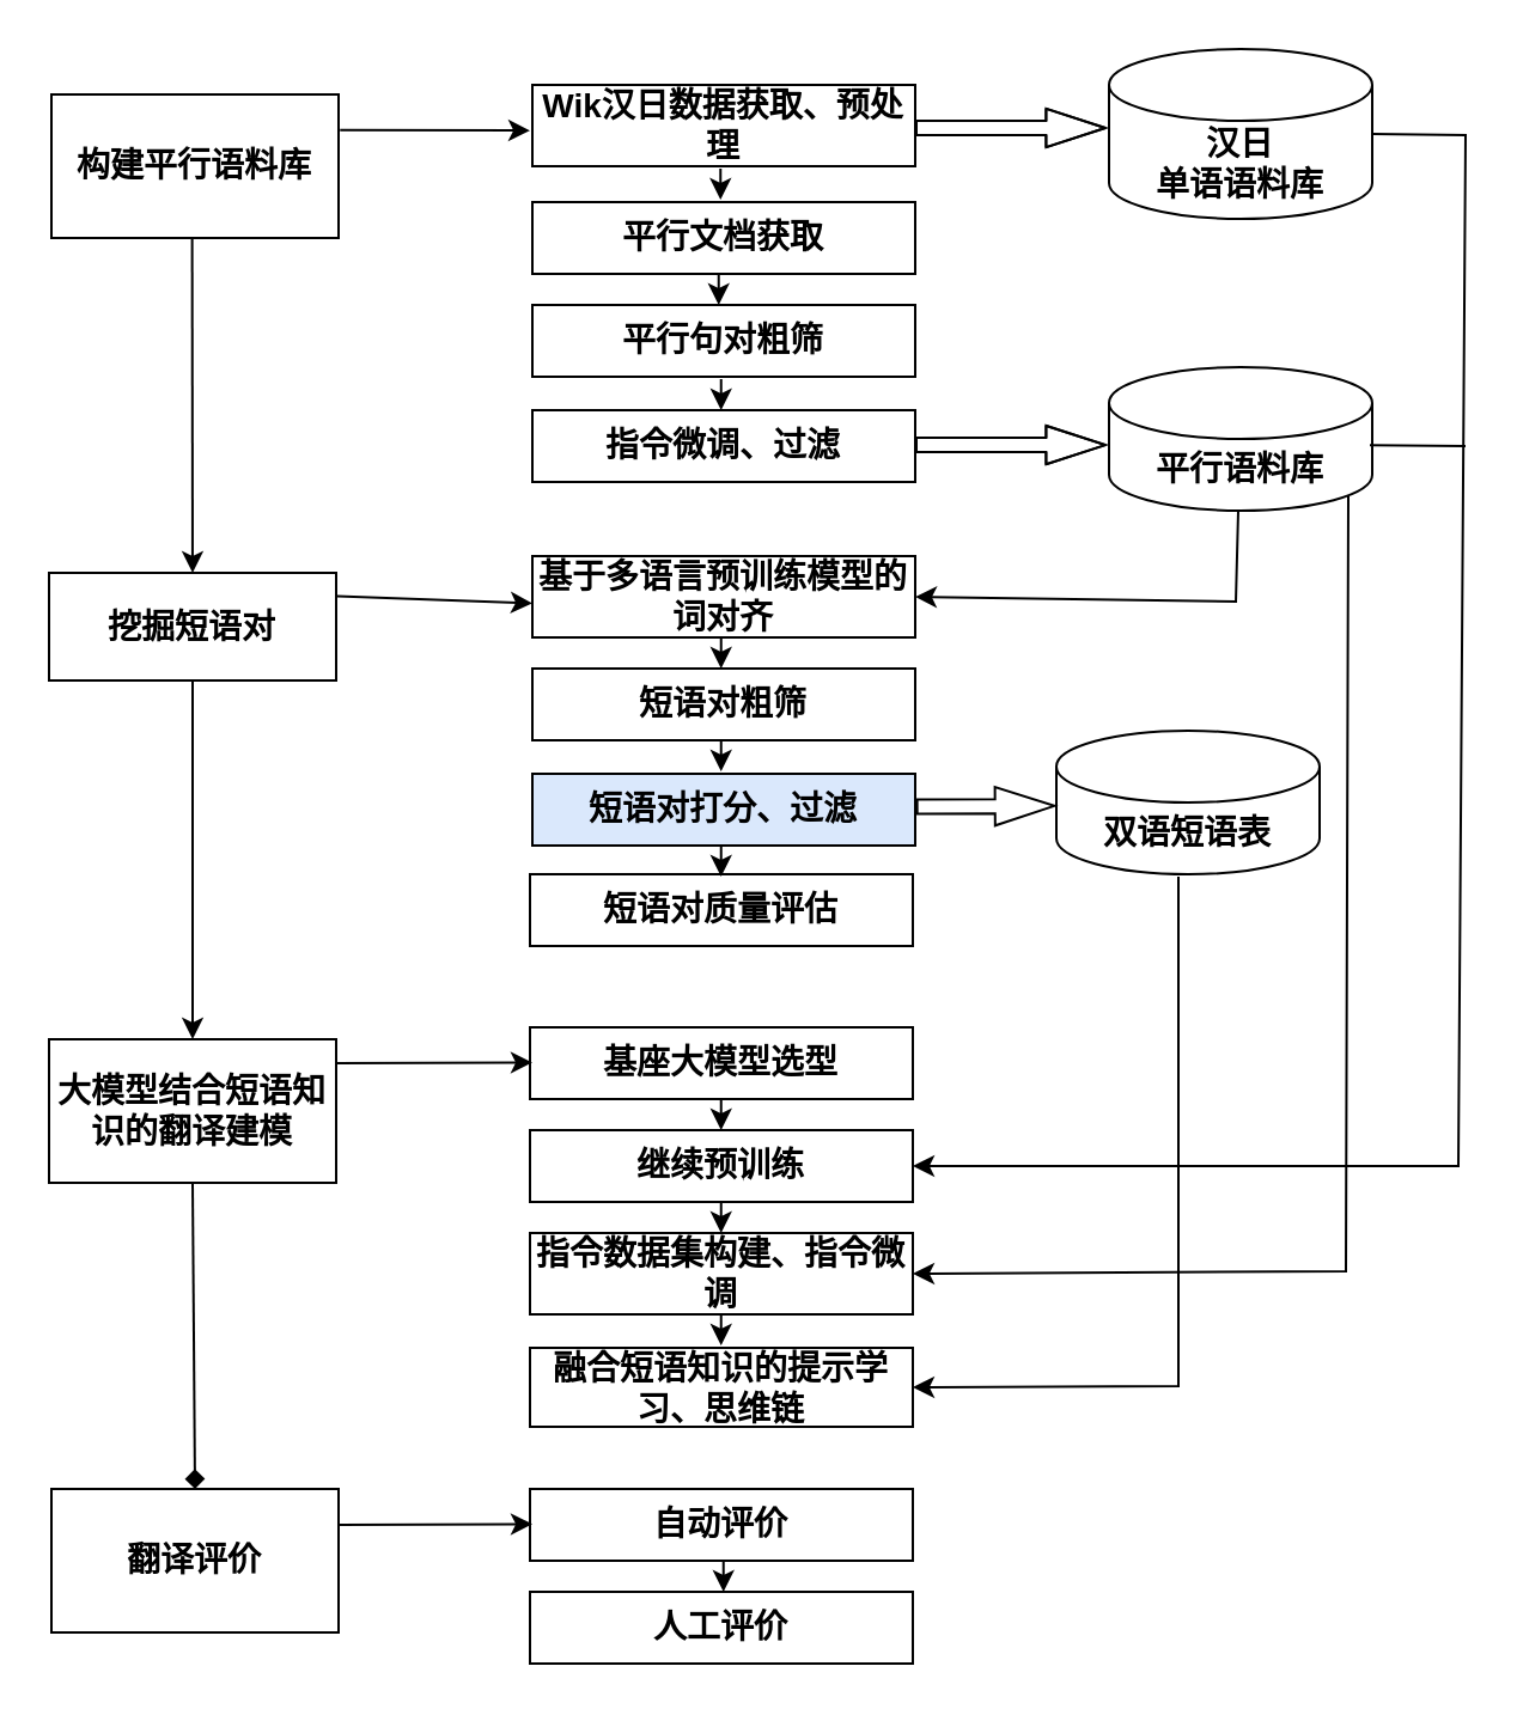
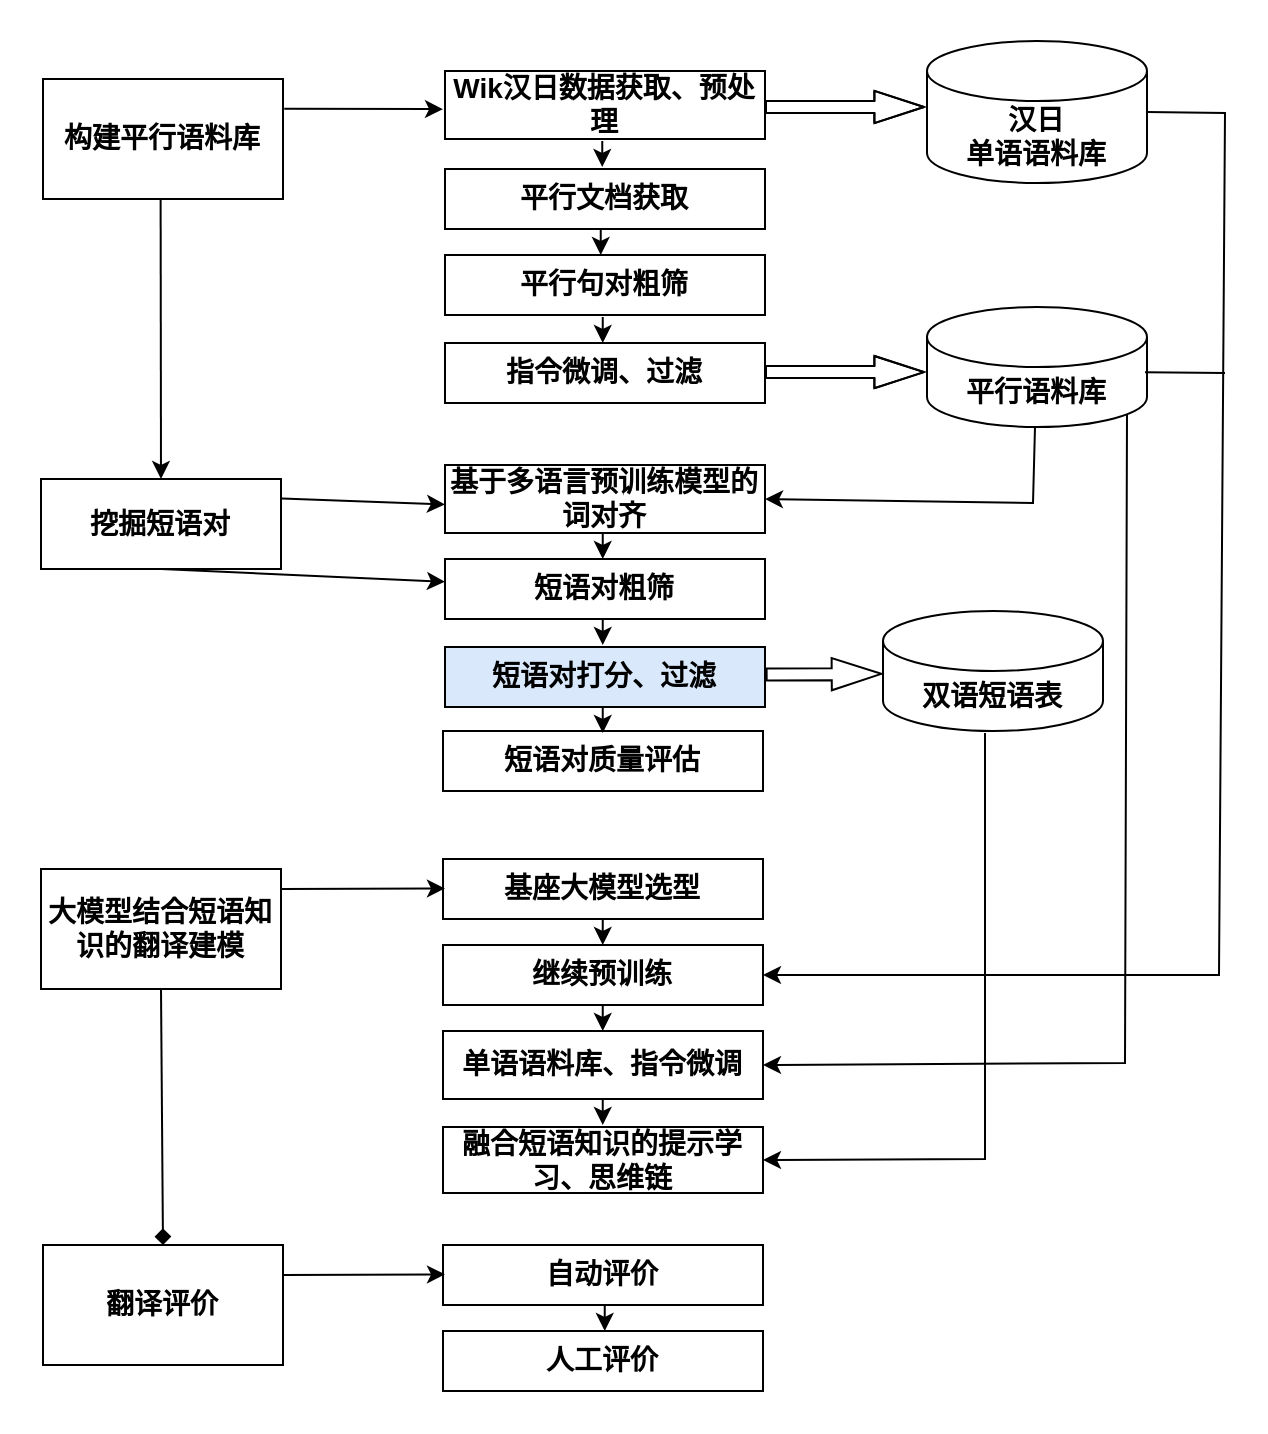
  <mxCell id="0" />
  <mxCell id="1" parent="0" />
  <mxCell id="2" value="&lt;font style=&quot;font-size: 14px;&quot;&gt;&lt;b&gt;平行文档获取&lt;/b&gt;&lt;/font&gt;" style="rounded=0;whiteSpace=wrap;html=1;" parent="1" vertex="1"><mxGeometry x="222" y="84" width="160" height="30" as="geometry" /></mxCell>
  <mxCell id="3" value="&lt;font style=&quot;font-size: 14px;&quot;&gt;&lt;b&gt;挖掘短语对&lt;/b&gt;&lt;/font&gt;" style="rounded=0;whiteSpace=wrap;html=1;" parent="1" vertex="1"><mxGeometry x="20" y="239" width="120" height="45" as="geometry" /></mxCell>
  <mxCell id="4" value="&lt;font style=&quot;font-size: 14px;&quot;&gt;&lt;b&gt;大模型结合短语知识的翻译建模&lt;/b&gt;&lt;/font&gt;" style="rounded=0;whiteSpace=wrap;html=1;" parent="1" vertex="1"><mxGeometry x="20" y="434" width="120" height="60" as="geometry" /></mxCell>
  <mxCell id="5" value="&lt;font style=&quot;font-size: 14px;&quot;&gt;&lt;b&gt;构建平行语料库&lt;/b&gt;&lt;/font&gt;" style="rounded=0;whiteSpace=wrap;html=1;" parent="1" vertex="1"><mxGeometry x="21" y="39" width="120" height="60" as="geometry" /></mxCell>
  <mxCell id="6" value="&lt;font style=&quot;font-size: 14px;&quot;&gt;&lt;b&gt;平行句对粗筛&lt;/b&gt;&lt;/font&gt;" style="rounded=0;whiteSpace=wrap;html=1;" parent="1" vertex="1"><mxGeometry x="222" y="127" width="160" height="30" as="geometry" /></mxCell>
  <mxCell id="7" value="&lt;font style=&quot;font-size: 14px;&quot;&gt;&lt;b&gt;指令微调、过滤&lt;/b&gt;&lt;/font&gt;" style="rounded=0;whiteSpace=wrap;html=1;" parent="1" vertex="1"><mxGeometry x="222" y="171" width="160" height="30" as="geometry" /></mxCell>
  <mxCell id="8" value="&lt;font style=&quot;font-size: 14px;&quot;&gt;&lt;b&gt;平行语料库&lt;/b&gt;&lt;/font&gt;" style="shape=cylinder3;whiteSpace=wrap;html=1;boundedLbl=1;backgroundOutline=1;size=15;" parent="1" vertex="1"><mxGeometry x="463" y="153" width="110" height="60" as="geometry" /></mxCell>
  <mxCell id="9" value="&lt;font style=&quot;font-size: 14px;&quot;&gt;&lt;b&gt;Wik汉日数据获取、预处理&lt;/b&gt;&lt;/font&gt;" style="rounded=0;whiteSpace=wrap;html=1;" parent="1" vertex="1"><mxGeometry x="222" y="35" width="160" height="34" as="geometry" /></mxCell>
  <mxCell id="10" value="&lt;font style=&quot;font-size: 14px;&quot;&gt;&lt;b style=&quot;&quot;&gt;汉日&lt;/b&gt;&lt;/font&gt;&lt;div style=&quot;font-size: 14px;&quot;&gt;&lt;b style=&quot;&quot;&gt;&lt;font style=&quot;font-size: 14px;&quot;&gt;单语语料库&lt;/font&gt;&lt;/b&gt;&lt;/div&gt;" style="shape=cylinder3;whiteSpace=wrap;html=1;boundedLbl=1;backgroundOutline=1;size=15;" parent="1" vertex="1"><mxGeometry x="463" y="20" width="110" height="71" as="geometry" /></mxCell>
  <mxCell id="11" value="" style="shape=flexArrow;endArrow=classic;html=1;rounded=0;width=6;endWidth=9.091;endSize=7.936;" parent="1" edge="1"><mxGeometry width="50" height="50" relative="1" as="geometry"><mxPoint x="382" y="53" as="sourcePoint" /><mxPoint x="462" y="53" as="targetPoint" /><Array as="points"><mxPoint x="422" y="53" /></Array></mxGeometry></mxCell>
  <mxCell id="12" value="" style="shape=flexArrow;endArrow=classic;html=1;rounded=0;width=6;endWidth=9.091;endSize=7.936;" parent="1" edge="1"><mxGeometry width="50" height="50" relative="1" as="geometry"><mxPoint x="382" y="185.55" as="sourcePoint" /><mxPoint x="462" y="185.55" as="targetPoint" /><Array as="points"><mxPoint x="422" y="185.55" /></Array></mxGeometry></mxCell>
  <mxCell id="13" value="&lt;font style=&quot;font-size: 14px;&quot;&gt;&lt;b&gt;基于多语言预训练模型的词对齐&lt;/b&gt;&lt;/font&gt;" style="rounded=0;whiteSpace=wrap;html=1;" parent="1" vertex="1"><mxGeometry x="222" y="232" width="160" height="34" as="geometry" /></mxCell>
  <mxCell id="14" value="&lt;font style=&quot;font-size: 14px;&quot;&gt;&lt;b&gt;短语对粗筛&lt;/b&gt;&lt;/font&gt;" style="rounded=0;whiteSpace=wrap;html=1;" parent="1" vertex="1"><mxGeometry x="222" y="279" width="160" height="30" as="geometry" /></mxCell>
  <mxCell id="15" value="&lt;font style=&quot;font-size: 14px;&quot;&gt;&lt;b&gt;短语对打分、过滤&lt;/b&gt;&lt;/font&gt;" style="rounded=0;whiteSpace=wrap;html=1;fillColor=#dae8fc;" parent="1" vertex="1"><mxGeometry x="222" y="323" width="160" height="30" as="geometry" /></mxCell>
  <mxCell id="16" value="&lt;font style=&quot;font-size: 14px;&quot;&gt;&lt;b&gt;双语短语表&lt;/b&gt;&lt;/font&gt;" style="shape=cylinder3;whiteSpace=wrap;html=1;boundedLbl=1;backgroundOutline=1;size=15;" parent="1" vertex="1"><mxGeometry x="441" y="305" width="110" height="60" as="geometry" /></mxCell>
  <mxCell id="17" value="" style="shape=flexArrow;endArrow=classic;html=1;rounded=0;width=6;endWidth=9.091;endSize=7.936;exitX=1.002;exitY=0.46;exitDx=0;exitDy=0;exitPerimeter=0;entryX=-0.003;entryY=0.524;entryDx=0;entryDy=0;entryPerimeter=0;" parent="1" source="15" target="16" edge="1"><mxGeometry width="50" height="50" relative="1" as="geometry"><mxPoint x="382" y="339" as="sourcePoint" /><mxPoint x="444" y="337.55" as="targetPoint" /><Array as="points" /></mxGeometry></mxCell>
- <mxCell id="18" value="&lt;font style=&quot;font-size: 14px;&quot;&gt;&lt;b&gt;指令数据集构建、指令微调&lt;/b&gt;&lt;/font&gt;" style="rounded=0;whiteSpace=wrap;html=1;" parent="1" vertex="1"><mxGeometry x="221" y="515" width="160" height="34" as="geometry" /></mxCell>
+ <mxCell id="18" value="&lt;font style=&quot;font-size: 14px;&quot;&gt;&lt;b&gt;单语语料库、指令微调&lt;/b&gt;&lt;/font&gt;" style="rounded=0;whiteSpace=wrap;html=1;" parent="1" vertex="1"><mxGeometry x="221" y="515" width="160" height="34" as="geometry" /></mxCell>
  <mxCell id="19" value="&lt;font style=&quot;font-size: 14px;&quot;&gt;&lt;b&gt;融合短语知识的提示学习、思维链&lt;/b&gt;&lt;/font&gt;" style="rounded=0;whiteSpace=wrap;html=1;" parent="1" vertex="1"><mxGeometry x="221" y="563" width="160" height="33" as="geometry" /></mxCell>
  <mxCell id="20" value="&lt;font style=&quot;font-size: 14px;&quot;&gt;&lt;b&gt;基座大模型选型&lt;/b&gt;&lt;/font&gt;" style="rounded=0;whiteSpace=wrap;html=1;" parent="1" vertex="1"><mxGeometry x="221" y="429" width="160" height="30" as="geometry" /></mxCell>
  <mxCell id="21" value="&lt;font style=&quot;font-size: 14px;&quot;&gt;&lt;b&gt;继续预训练&lt;/b&gt;&lt;/font&gt;" style="rounded=0;whiteSpace=wrap;html=1;" parent="1" vertex="1"><mxGeometry x="221" y="472" width="160" height="30" as="geometry" /></mxCell>
  <mxCell id="22" value="&lt;font style=&quot;font-size: 14px;&quot;&gt;&lt;b&gt;翻译评价&lt;/b&gt;&lt;/font&gt;" style="rounded=0;whiteSpace=wrap;html=1;" parent="1" vertex="1"><mxGeometry x="21" y="622" width="120" height="60" as="geometry" /></mxCell>
  <mxCell id="23" value="&lt;font style=&quot;font-size: 14px;&quot;&gt;&lt;b&gt;短语对质量评估&lt;/b&gt;&lt;/font&gt;" style="rounded=0;whiteSpace=wrap;html=1;" parent="1" vertex="1"><mxGeometry x="221" y="365" width="160" height="30" as="geometry" /></mxCell>
  <mxCell id="24" value="&lt;font style=&quot;font-size: 14px;&quot;&gt;&lt;b&gt;人工评价&lt;/b&gt;&lt;/font&gt;" style="rounded=0;whiteSpace=wrap;html=1;" parent="1" vertex="1"><mxGeometry x="221" y="665" width="160" height="30" as="geometry" /></mxCell>
  <mxCell id="25" value="&lt;font style=&quot;font-size: 14px;&quot;&gt;&lt;b&gt;自动评价&lt;/b&gt;&lt;/font&gt;" style="rounded=0;whiteSpace=wrap;html=1;" parent="1" vertex="1"><mxGeometry x="221" y="622" width="160" height="30" as="geometry" /></mxCell>
  <mxCell id="26" value="" style="endArrow=classic;html=1;rounded=0;entryX=-0.004;entryY=0.673;entryDx=0;entryDy=0;entryPerimeter=0;" parent="1" edge="1"><mxGeometry width="50" height="50" relative="1" as="geometry"><mxPoint x="141.64" y="53.88" as="sourcePoint" /><mxPoint x="221" y="54.07" as="targetPoint" /></mxGeometry></mxCell>
  <mxCell id="27" value="" style="endArrow=classic;html=1;rounded=0;entryX=-0.004;entryY=0.673;entryDx=0;entryDy=0;entryPerimeter=0;exitX=1.004;exitY=0.217;exitDx=0;exitDy=0;exitPerimeter=0;" parent="1" source="3" edge="1"><mxGeometry width="50" height="50" relative="1" as="geometry"><mxPoint x="142" y="252" as="sourcePoint" /><mxPoint x="222" y="251.71" as="targetPoint" /></mxGeometry></mxCell>
  <mxCell id="28" value="" style="endArrow=classic;html=1;rounded=0;entryX=-0.004;entryY=0.673;entryDx=0;entryDy=0;entryPerimeter=0;exitX=1.004;exitY=0.217;exitDx=0;exitDy=0;exitPerimeter=0;" parent="1" edge="1"><mxGeometry width="50" height="50" relative="1" as="geometry"><mxPoint x="140" y="444" as="sourcePoint" /><mxPoint x="222" y="443.71" as="targetPoint" /></mxGeometry></mxCell>
  <mxCell id="29" value="" style="endArrow=classic;html=1;rounded=0;entryX=-0.004;entryY=0.673;entryDx=0;entryDy=0;entryPerimeter=0;" parent="1" edge="1"><mxGeometry width="50" height="50" relative="1" as="geometry"><mxPoint x="141" y="637" as="sourcePoint" /><mxPoint x="222" y="636.68" as="targetPoint" /></mxGeometry></mxCell>
  <mxCell id="30" value="" style="endArrow=classic;html=1;rounded=0;" parent="1" edge="1"><mxGeometry width="50" height="50" relative="1" as="geometry"><mxPoint x="300.87" y="353" as="sourcePoint" /><mxPoint x="300.87" y="366" as="targetPoint" /></mxGeometry></mxCell>
  <mxCell id="31" value="" style="endArrow=classic;html=1;rounded=0;" parent="1" edge="1"><mxGeometry width="50" height="50" relative="1" as="geometry"><mxPoint x="300.63" y="70" as="sourcePoint" /><mxPoint x="300.63" y="83" as="targetPoint" /></mxGeometry></mxCell>
  <mxCell id="32" value="" style="endArrow=classic;html=1;rounded=0;" parent="1" edge="1"><mxGeometry width="50" height="50" relative="1" as="geometry"><mxPoint x="300.87" y="158" as="sourcePoint" /><mxPoint x="300.87" y="171" as="targetPoint" /></mxGeometry></mxCell>
  <mxCell id="33" value="" style="endArrow=classic;html=1;rounded=0;" parent="1" edge="1"><mxGeometry width="50" height="50" relative="1" as="geometry"><mxPoint x="299.87" y="114" as="sourcePoint" /><mxPoint x="299.87" y="127" as="targetPoint" /></mxGeometry></mxCell>
  <mxCell id="34" value="" style="endArrow=classic;html=1;rounded=0;" parent="1" edge="1"><mxGeometry width="50" height="50" relative="1" as="geometry"><mxPoint x="300.87" y="266" as="sourcePoint" /><mxPoint x="300.87" y="279" as="targetPoint" /></mxGeometry></mxCell>
  <mxCell id="35" value="" style="endArrow=classic;html=1;rounded=0;" parent="1" edge="1"><mxGeometry width="50" height="50" relative="1" as="geometry"><mxPoint x="300.87" y="309" as="sourcePoint" /><mxPoint x="300.87" y="322" as="targetPoint" /></mxGeometry></mxCell>
  <mxCell id="36" value="" style="endArrow=classic;html=1;rounded=0;" parent="1" edge="1"><mxGeometry width="50" height="50" relative="1" as="geometry"><mxPoint x="301.87" y="652" as="sourcePoint" /><mxPoint x="301.87" y="665" as="targetPoint" /></mxGeometry></mxCell>
  <mxCell id="37" value="" style="endArrow=classic;html=1;rounded=0;" parent="1" edge="1"><mxGeometry width="50" height="50" relative="1" as="geometry"><mxPoint x="300.87" y="502" as="sourcePoint" /><mxPoint x="300.87" y="515" as="targetPoint" /></mxGeometry></mxCell>
  <mxCell id="38" value="" style="endArrow=classic;html=1;rounded=0;" parent="1" edge="1"><mxGeometry width="50" height="50" relative="1" as="geometry"><mxPoint x="300.87" y="459" as="sourcePoint" /><mxPoint x="300.87" y="472" as="targetPoint" /></mxGeometry></mxCell>
  <mxCell id="39" value="" style="endArrow=classic;html=1;rounded=0;" parent="1" edge="1"><mxGeometry width="50" height="50" relative="1" as="geometry"><mxPoint x="300.87" y="549" as="sourcePoint" /><mxPoint x="300.87" y="562" as="targetPoint" /></mxGeometry></mxCell>
- <mxCell id="40" value="" style="endArrow=classic;html=1;rounded=0;exitX=0.5;exitY=1;exitDx=0;exitDy=0;entryX=0.5;entryY=0;entryDx=0;entryDy=0;" parent="1" source="3" target="4" edge="1"><mxGeometry width="50" height="50" relative="1" as="geometry"><mxPoint x="182" y="279" as="sourcePoint" /><mxPoint x="185" y="372" as="targetPoint" /></mxGeometry></mxCell>
+ <mxCell id="40" value="" style="endArrow=classic;html=1;rounded=0;exitX=0.5;exitY=1;exitDx=0;exitDy=0;" parent="1" source="3" target="14" edge="1"><mxGeometry width="50" height="50" relative="1" as="geometry"><mxPoint x="182" y="279" as="sourcePoint" /><mxPoint x="185" y="372" as="targetPoint" /></mxGeometry></mxCell>
  <mxCell id="41" value="" style="endArrow=diamond;html=1;rounded=0;exitX=0.5;exitY=1;exitDx=0;exitDy=0;entryX=0.5;entryY=0;entryDx=0;entryDy=0;" parent="1" source="4" target="22" edge="1"><mxGeometry width="50" height="50" relative="1" as="geometry"><mxPoint x="80.81" y="499" as="sourcePoint" /><mxPoint x="80.81" y="634" as="targetPoint" /></mxGeometry></mxCell>
  <mxCell id="42" value="" style="endArrow=classic;html=1;rounded=0;exitX=0.5;exitY=1;exitDx=0;exitDy=0;entryX=0.5;entryY=0;entryDx=0;entryDy=0;" parent="1" target="3" edge="1"><mxGeometry width="50" height="50" relative="1" as="geometry"><mxPoint x="79.81" y="99" as="sourcePoint" /><mxPoint x="79.81" y="234" as="targetPoint" /></mxGeometry></mxCell>
  <mxCell id="43" value="" style="endArrow=classic;html=1;rounded=0;entryX=1;entryY=0.5;entryDx=0;entryDy=0;" parent="1" target="13" edge="1"><mxGeometry width="50" height="50" relative="1" as="geometry"><mxPoint x="517" y="213" as="sourcePoint" /><mxPoint x="517.63" y="353" as="targetPoint" /><Array as="points"><mxPoint x="516" y="251" /></Array></mxGeometry></mxCell>
  <mxCell id="44" value="" style="endArrow=classic;html=1;rounded=0;entryX=1;entryY=0.5;entryDx=0;entryDy=0;" parent="1" target="19" edge="1"><mxGeometry width="50" height="50" relative="1" as="geometry"><mxPoint x="492" y="366" as="sourcePoint" /><mxPoint x="382" y="529" as="targetPoint" /><Array as="points"><mxPoint x="492" y="579" /></Array></mxGeometry></mxCell>
  <mxCell id="45" value="" style="endArrow=classic;html=1;rounded=0;entryX=1;entryY=0.5;entryDx=0;entryDy=0;exitX=1;exitY=0.5;exitDx=0;exitDy=0;exitPerimeter=0;" parent="1" source="10" target="21" edge="1"><mxGeometry width="50" height="50" relative="1" as="geometry"><mxPoint x="517" y="279" as="sourcePoint" /><mxPoint x="382" y="442" as="targetPoint" /><Array as="points"><mxPoint x="612" y="56" /><mxPoint x="609" y="487" /></Array></mxGeometry></mxCell>
  <mxCell id="46" value="" style="endArrow=none;html=1;rounded=0;entryX=1;entryY=0;entryDx=0;entryDy=37.5;entryPerimeter=0;" parent="1" edge="1"><mxGeometry width="50" height="50" relative="1" as="geometry"><mxPoint x="612" y="186" as="sourcePoint" /><mxPoint x="572" y="185.57" as="targetPoint" /></mxGeometry></mxCell>
  <mxCell id="47" value="" style="endArrow=classic;html=1;rounded=0;entryX=1;entryY=0.5;entryDx=0;entryDy=0;labelBorderColor=none;" parent="1" target="18" edge="1"><mxGeometry width="50" height="50" relative="1" as="geometry"><mxPoint x="563" y="207" as="sourcePoint" /><mxPoint x="382" y="489" as="targetPoint" /><Array as="points"><mxPoint x="562" y="531" /></Array></mxGeometry></mxCell>
